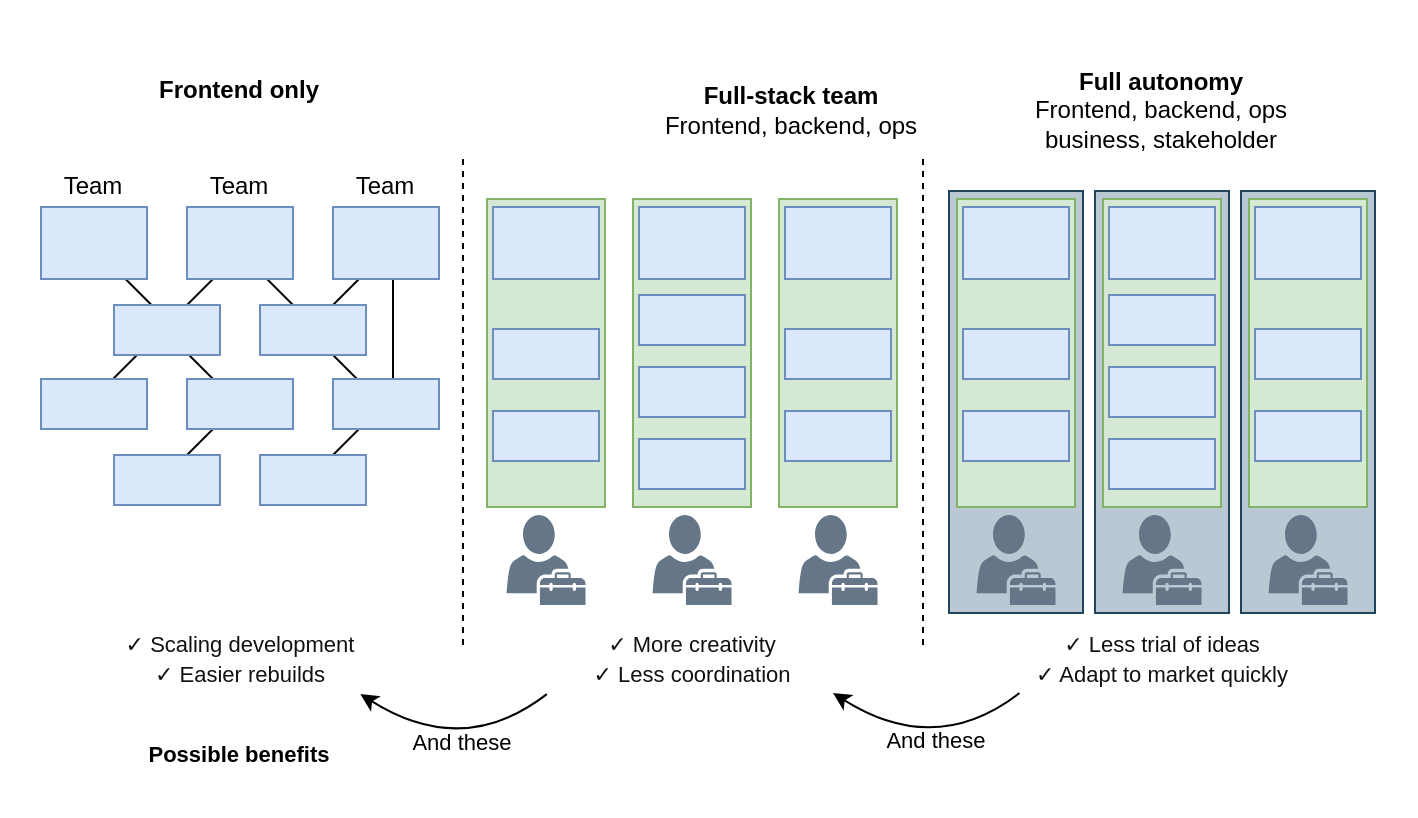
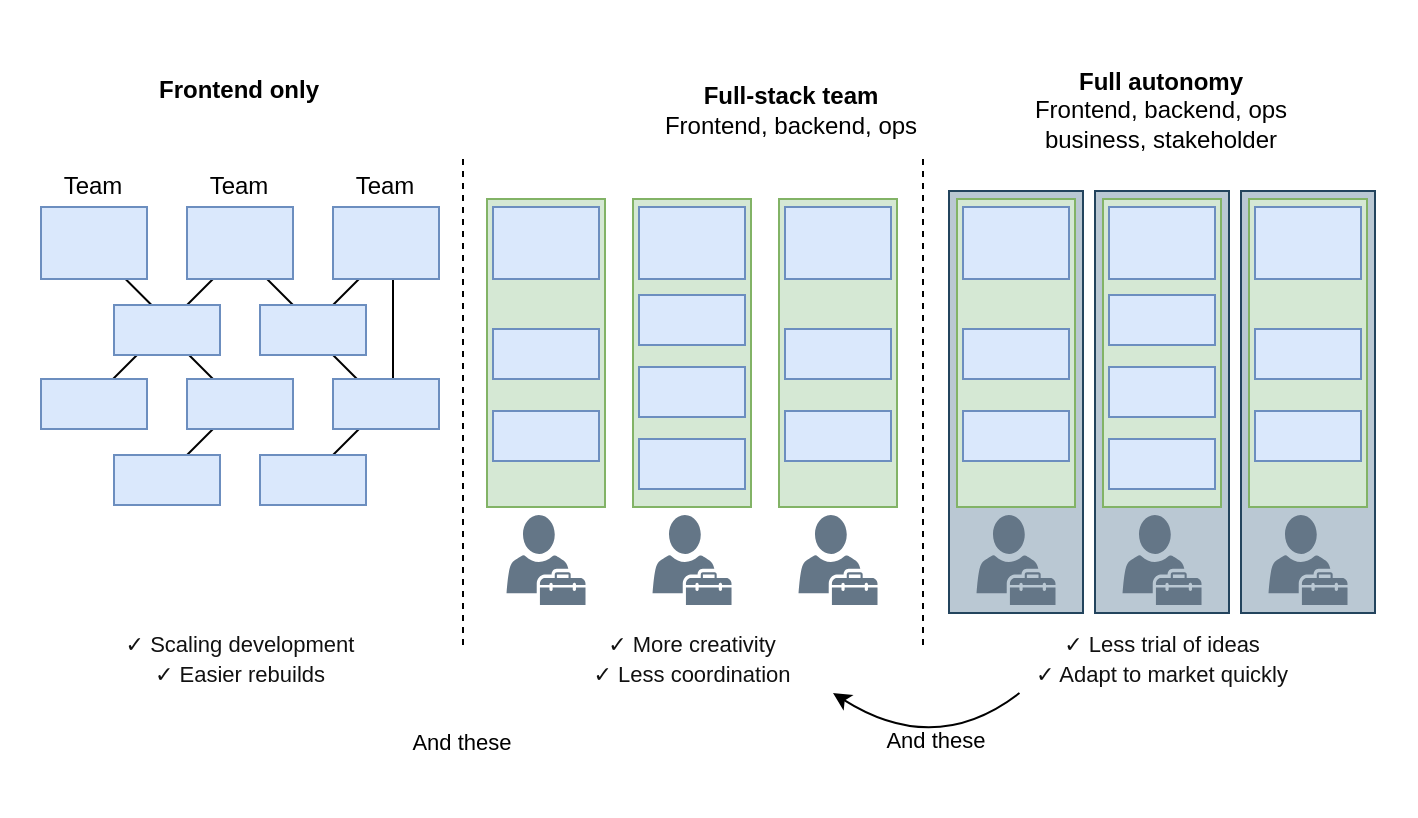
  <mxCell id="0" />
  <mxCell id="1" parent="0" />
  <mxCell id="2" value="" style="endArrow=none;html=1;rounded=0;" edge="1" parent="1"><mxGeometry width="50" height="50" relative="1" as="geometry"><mxPoint x="146" y="152" as="sourcePoint" /><mxPoint x="133" y="139" as="targetPoint" /></mxGeometry></mxCell>
  <mxCell id="3" value="" style="endArrow=none;html=1;rounded=0;" edge="1" parent="1"><mxGeometry width="50" height="50" relative="1" as="geometry"><mxPoint x="196" y="189" as="sourcePoint" /><mxPoint x="196" y="139" as="targetPoint" /></mxGeometry></mxCell>
  <mxCell id="4" value="" style="endArrow=none;html=1;rounded=0;" edge="1" parent="1"><mxGeometry width="50" height="50" relative="1" as="geometry"><mxPoint x="166" y="227" as="sourcePoint" /><mxPoint x="179" y="214" as="targetPoint" /></mxGeometry></mxCell>
  <mxCell id="5" value="" style="endArrow=none;html=1;rounded=0;" edge="1" parent="1"><mxGeometry width="50" height="50" relative="1" as="geometry"><mxPoint x="93" y="227" as="sourcePoint" /><mxPoint x="106" y="214" as="targetPoint" /></mxGeometry></mxCell>
  <mxCell id="6" value="" style="endArrow=none;html=1;rounded=0;" edge="1" parent="1"><mxGeometry width="50" height="50" relative="1" as="geometry"><mxPoint x="75.25" y="152" as="sourcePoint" /><mxPoint x="62.25" y="139" as="targetPoint" /></mxGeometry></mxCell>
  <mxCell id="7" value="" style="endArrow=none;html=1;rounded=0;" edge="1" parent="1"><mxGeometry width="50" height="50" relative="1" as="geometry"><mxPoint x="166" y="152" as="sourcePoint" /><mxPoint x="179" y="139" as="targetPoint" /></mxGeometry></mxCell>
  <mxCell id="8" value="" style="endArrow=none;html=1;rounded=0;" edge="1" parent="1"><mxGeometry width="50" height="50" relative="1" as="geometry"><mxPoint x="179" y="190" as="sourcePoint" /><mxPoint x="166" y="177" as="targetPoint" /></mxGeometry></mxCell>
  <mxCell id="9" value="" style="endArrow=none;html=1;rounded=0;" edge="1" parent="1"><mxGeometry width="50" height="50" relative="1" as="geometry"><mxPoint x="106" y="189" as="sourcePoint" /><mxPoint x="93" y="176" as="targetPoint" /></mxGeometry></mxCell>
  <mxCell id="10" value="" style="endArrow=none;html=1;rounded=0;" edge="1" parent="1"><mxGeometry width="50" height="50" relative="1" as="geometry"><mxPoint x="56" y="189" as="sourcePoint" /><mxPoint x="106" y="139" as="targetPoint" /></mxGeometry></mxCell>
  <mxCell id="11" value="" style="rounded=0;whiteSpace=wrap;html=1;fillColor=#DAE8FC;strokeColor=#6C8EBF;" vertex="1" parent="1"><mxGeometry x="93" y="103" width="53" height="36" as="geometry" /></mxCell>
  <mxCell id="12" value="" style="rounded=0;whiteSpace=wrap;html=1;fillColor=#BAC8D3;strokeColor=#23445D;" vertex="1" parent="1"><mxGeometry x="547" y="95" width="67" height="211" as="geometry" /></mxCell>
  <mxCell id="13" value="" style="rounded=0;whiteSpace=wrap;html=1;fillColor=#BAC8D3;strokeColor=#23445D;" vertex="1" parent="1"><mxGeometry x="620" y="95" width="67" height="211" as="geometry" /></mxCell>
  <mxCell id="14" value="" style="rounded=0;whiteSpace=wrap;html=1;fillColor=#BAC8D3;strokeColor=#23445D;" vertex="1" parent="1"><mxGeometry x="474" y="95" width="67" height="211" as="geometry" /></mxCell>
  <mxCell id="15" value="" style="rounded=0;whiteSpace=wrap;html=1;fillColor=#D5E8D4;strokeColor=#82B366;" vertex="1" parent="1"><mxGeometry x="624" y="99" width="59" height="154" as="geometry" /></mxCell>
  <mxCell id="16" value="" style="rounded=0;whiteSpace=wrap;html=1;fillColor=#D5E8D4;strokeColor=#82B366;" vertex="1" parent="1"><mxGeometry x="551" y="99" width="59" height="154" as="geometry" /></mxCell>
  <mxCell id="17" value="" style="rounded=0;whiteSpace=wrap;html=1;fillColor=#D5E8D4;strokeColor=#82B366;" vertex="1" parent="1"><mxGeometry x="478" y="99" width="59" height="154" as="geometry" /></mxCell>
  <mxCell id="18" value="" style="rounded=0;whiteSpace=wrap;html=1;fillColor=#DAE8FC;strokeColor=#23445d;" vertex="1" parent="1"><mxGeometry x="481" y="103" width="53" height="36" as="geometry" /></mxCell>
  <mxCell id="19" value="" style="rounded=0;whiteSpace=wrap;html=1;fillColor=#DAE8FC;strokeColor=#23445d;" vertex="1" parent="1"><mxGeometry x="554" y="103" width="53" height="36" as="geometry" /></mxCell>
  <mxCell id="20" value="" style="rounded=0;whiteSpace=wrap;html=1;fillColor=#DAE8FC;strokeColor=#23445d;" vertex="1" parent="1"><mxGeometry x="627" y="103" width="53" height="36" as="geometry" /></mxCell>
  <mxCell id="21" value="" style="rounded=0;whiteSpace=wrap;html=1;fillColor=#D5E8D4;strokeColor=#82B366;" vertex="1" parent="1"><mxGeometry x="389" y="99" width="59" height="154" as="geometry" /></mxCell>
  <mxCell id="22" value="" style="rounded=0;whiteSpace=wrap;html=1;fillColor=#D5E8D4;strokeColor=#82B366;" vertex="1" parent="1"><mxGeometry x="316" y="99" width="59" height="154" as="geometry" /></mxCell>
  <mxCell id="23" value="" style="rounded=0;whiteSpace=wrap;html=1;fillColor=#D5E8D4;strokeColor=#82B366;" vertex="1" parent="1"><mxGeometry x="243" y="99" width="59" height="154" as="geometry" /></mxCell>
  <mxCell id="24" value="" style="rounded=0;whiteSpace=wrap;html=1;fillColor=#DAE8FC;strokeColor=#6C8EBF;" vertex="1" parent="1"><mxGeometry x="246" y="103" width="53" height="36" as="geometry" /></mxCell>
  <mxCell id="25" value="" style="rounded=0;whiteSpace=wrap;html=1;fillColor=#DAE8FC;strokeColor=#6C8EBF;" vertex="1" parent="1"><mxGeometry x="319" y="103" width="53" height="36" as="geometry" /></mxCell>
  <mxCell id="26" value="" style="rounded=0;whiteSpace=wrap;html=1;fillColor=#DAE8FC;strokeColor=#6C8EBF;" vertex="1" parent="1"><mxGeometry x="392" y="103" width="53" height="36" as="geometry" /></mxCell>
  <mxCell id="27" value="" style="rounded=0;whiteSpace=wrap;html=1;fillColor=#DAE8FC;strokeColor=#6C8EBF;" vertex="1" parent="1"><mxGeometry x="20" y="103" width="53" height="36" as="geometry" /></mxCell>
  <mxCell id="28" value="" style="rounded=0;whiteSpace=wrap;html=1;fillColor=#DAE8FC;strokeColor=#6C8EBF;" vertex="1" parent="1"><mxGeometry x="166" y="103" width="53" height="36" as="geometry" /></mxCell>
  <mxCell id="29" value="" style="endArrow=none;dashed=1;html=1;rounded=0;" edge="1" parent="1"><mxGeometry width="50" height="50" relative="1" as="geometry"><mxPoint x="231" y="322" as="sourcePoint" /><mxPoint x="231" y="79" as="targetPoint" /></mxGeometry></mxCell>
  <mxCell id="30" value="" style="endArrow=none;dashed=1;html=1;rounded=0;" edge="1" parent="1"><mxGeometry width="50" height="50" relative="1" as="geometry"><mxPoint x="461" y="322" as="sourcePoint" /><mxPoint x="461" y="76" as="targetPoint" /></mxGeometry></mxCell>
  <mxCell id="31" value="Team" style="text;html=1;strokeColor=none;fillColor=none;align=center;verticalAlign=middle;whiteSpace=wrap;rounded=0;" vertex="1" parent="1"><mxGeometry x="24" y="82" width="45" height="21" as="geometry" /></mxCell>
  <mxCell id="32" value="Team" style="text;html=1;strokeColor=none;fillColor=none;align=center;verticalAlign=middle;whiteSpace=wrap;rounded=0;" vertex="1" parent="1"><mxGeometry x="97" y="82" width="45" height="21" as="geometry" /></mxCell>
  <mxCell id="33" value="Team" style="text;html=1;strokeColor=none;fillColor=none;align=center;verticalAlign=middle;whiteSpace=wrap;rounded=0;" vertex="1" parent="1"><mxGeometry x="170" y="82" width="45" height="21" as="geometry" /></mxCell>
  <mxCell id="34" value="" style="rounded=0;whiteSpace=wrap;html=1;fillColor=#DAE8FC;strokeColor=#6C8EBF;" vertex="1" parent="1"><mxGeometry x="20" y="189" width="53" height="25" as="geometry" /></mxCell>
  <mxCell id="35" value="" style="rounded=0;whiteSpace=wrap;html=1;fillColor=#DAE8FC;strokeColor=#6C8EBF;" vertex="1" parent="1"><mxGeometry x="93" y="189" width="53" height="25" as="geometry" /></mxCell>
  <mxCell id="36" value="" style="rounded=0;whiteSpace=wrap;html=1;fillColor=#DAE8FC;strokeColor=#6C8EBF;" vertex="1" parent="1"><mxGeometry x="166" y="189" width="53" height="25" as="geometry" /></mxCell>
  <mxCell id="37" value="" style="rounded=0;whiteSpace=wrap;html=1;fillColor=#DAE8FC;strokeColor=#6C8EBF;" vertex="1" parent="1"><mxGeometry x="246" y="164" width="53" height="25" as="geometry" /></mxCell>
  <mxCell id="38" value="" style="rounded=0;whiteSpace=wrap;html=1;fillColor=#DAE8FC;strokeColor=#6C8EBF;" vertex="1" parent="1"><mxGeometry x="129.5" y="152" width="53" height="25" as="geometry" /></mxCell>
  <mxCell id="39" value="" style="rounded=0;whiteSpace=wrap;html=1;fillColor=#DAE8FC;strokeColor=#6C8EBF;" vertex="1" parent="1"><mxGeometry x="56.5" y="227" width="53" height="25" as="geometry" /></mxCell>
  <mxCell id="40" value="" style="rounded=0;whiteSpace=wrap;html=1;fillColor=#DAE8FC;strokeColor=#6C8EBF;" vertex="1" parent="1"><mxGeometry x="129.5" y="227" width="53" height="25" as="geometry" /></mxCell>
  <mxCell id="41" value="" style="rounded=0;whiteSpace=wrap;html=1;fillColor=#DAE8FC;strokeColor=#6C8EBF;" vertex="1" parent="1"><mxGeometry x="56.5" y="152" width="53" height="25" as="geometry" /></mxCell>
  <mxCell id="42" value="" style="rounded=0;whiteSpace=wrap;html=1;fillColor=#DAE8FC;strokeColor=#6C8EBF;" vertex="1" parent="1"><mxGeometry x="246" y="205" width="53" height="25" as="geometry" /></mxCell>
  <mxCell id="43" value="" style="rounded=0;whiteSpace=wrap;html=1;fillColor=#DAE8FC;strokeColor=#6C8EBF;" vertex="1" parent="1"><mxGeometry x="319" y="147" width="53" height="25" as="geometry" /></mxCell>
  <mxCell id="44" value="" style="rounded=0;whiteSpace=wrap;html=1;fillColor=#DAE8FC;strokeColor=#6C8EBF;" vertex="1" parent="1"><mxGeometry x="319" y="183" width="53" height="25" as="geometry" /></mxCell>
  <mxCell id="45" value="" style="rounded=0;whiteSpace=wrap;html=1;fillColor=#DAE8FC;strokeColor=#6C8EBF;" vertex="1" parent="1"><mxGeometry x="319" y="219" width="53" height="25" as="geometry" /></mxCell>
  <mxCell id="46" value="" style="rounded=0;whiteSpace=wrap;html=1;fillColor=#DAE8FC;strokeColor=#23445d;" vertex="1" parent="1"><mxGeometry x="392" y="164" width="53" height="25" as="geometry" /></mxCell>
  <mxCell id="47" value="" style="rounded=0;whiteSpace=wrap;html=1;fillColor=#DAE8FC;strokeColor=#23445d;" vertex="1" parent="1"><mxGeometry x="392" y="205" width="53" height="25" as="geometry" /></mxCell>
  <mxCell id="48" value="" style="rounded=0;whiteSpace=wrap;html=1;fillColor=#DAE8FC;strokeColor=#23445d;" vertex="1" parent="1"><mxGeometry x="481" y="164" width="53" height="25" as="geometry" /></mxCell>
  <mxCell id="49" value="" style="rounded=0;whiteSpace=wrap;html=1;fillColor=#DAE8FC;strokeColor=#23445d;" vertex="1" parent="1"><mxGeometry x="481" y="205" width="53" height="25" as="geometry" /></mxCell>
  <mxCell id="50" value="" style="rounded=0;whiteSpace=wrap;html=1;fillColor=#DAE8FC;strokeColor=#23445d;" vertex="1" parent="1"><mxGeometry x="554" y="147" width="53" height="25" as="geometry" /></mxCell>
  <mxCell id="51" value="" style="rounded=0;whiteSpace=wrap;html=1;fillColor=#DAE8FC;strokeColor=#23445d;" vertex="1" parent="1"><mxGeometry x="554" y="183" width="53" height="25" as="geometry" /></mxCell>
  <mxCell id="52" value="" style="rounded=0;whiteSpace=wrap;html=1;fillColor=#DAE8FC;strokeColor=#23445d;" vertex="1" parent="1"><mxGeometry x="554" y="219" width="53" height="25" as="geometry" /></mxCell>
  <mxCell id="53" value="" style="rounded=0;whiteSpace=wrap;html=1;fillColor=#DAE8FC;strokeColor=#23445d;" vertex="1" parent="1"><mxGeometry x="627" y="164" width="53" height="25" as="geometry" /></mxCell>
  <mxCell id="54" value="" style="rounded=0;whiteSpace=wrap;html=1;fillColor=#DAE8FC;strokeColor=#23445d;" vertex="1" parent="1"><mxGeometry x="627" y="205" width="53" height="25" as="geometry" /></mxCell>
  <mxCell id="55" value="&lt;b&gt;Frontend only&lt;/b&gt;" style="text;html=1;strokeColor=none;fillColor=none;align=center;verticalAlign=middle;whiteSpace=wrap;rounded=0;" vertex="1" parent="1"><mxGeometry x="62.25" y="20" width="114.5" height="50" as="geometry" /></mxCell>
  <mxCell id="56" value="&lt;b&gt;Full-stack team&lt;/b&gt;&lt;br&gt;Frontend, backend, ops" style="text;html=1;strokeColor=none;fillColor=none;align=center;verticalAlign=middle;whiteSpace=wrap;rounded=0;" vertex="1" parent="1"><mxGeometry x="318.13" y="30" width="154.75" height="50" as="geometry" /></mxCell>
  <mxCell id="57" value="&lt;b&gt;Full autonomy&lt;/b&gt;&lt;br&gt;Frontend, backend, ops&lt;br&gt;business, stakeholder" style="text;html=1;strokeColor=none;fillColor=none;align=center;verticalAlign=middle;whiteSpace=wrap;rounded=0;" vertex="1" parent="1"><mxGeometry x="503.12" width="154.75" height="50" as="geometry" y="30" /></mxCell>
  <mxCell id="58" value="&lt;font color=&quot;#111111&quot; size=&quot;1&quot;&gt;&lt;span style=&quot;background-color: rgb(255 , 255 , 255) ; font-size: 11px&quot;&gt;✓ Scaling development&lt;br&gt;&lt;/span&gt;&lt;/font&gt;&lt;span style=&quot;color: rgb(17 , 17 , 17) ; font-size: 11px ; background-color: rgb(255 , 255 , 255)&quot;&gt;✓ Easier rebuilds&lt;/span&gt;&lt;font color=&quot;#111111&quot; size=&quot;1&quot;&gt;&lt;span style=&quot;background-color: rgb(255 , 255 , 255) ; font-size: 11px&quot;&gt;&lt;br&gt;&lt;/span&gt;&lt;/font&gt;" style="text;html=1;strokeColor=none;fillColor=none;align=center;verticalAlign=middle;whiteSpace=wrap;rounded=0;" vertex="1" parent="1"><mxGeometry x="34.5" y="314" width="170" height="30" as="geometry" /></mxCell>
  <mxCell id="59" value="&lt;font color=&quot;#111111&quot; size=&quot;1&quot;&gt;&lt;span style=&quot;background-color: rgb(255 , 255 , 255) ; font-size: 11px&quot;&gt;✓ More creativity&lt;br&gt;&lt;/span&gt;&lt;/font&gt;&lt;span style=&quot;color: rgb(17 , 17 , 17) ; font-size: 11px ; background-color: rgb(255 , 255 , 255)&quot;&gt;✓ Less coordination&lt;/span&gt;&lt;font color=&quot;#111111&quot; size=&quot;1&quot;&gt;&lt;span style=&quot;background-color: rgb(255 , 255 , 255) ; font-size: 11px&quot;&gt;&lt;br&gt;&lt;/span&gt;&lt;/font&gt;" style="text;html=1;strokeColor=none;fillColor=none;align=center;verticalAlign=middle;whiteSpace=wrap;rounded=0;" vertex="1" parent="1"><mxGeometry x="260.51" y="314" width="170" height="30" as="geometry" /></mxCell>
  <mxCell id="60" value="&lt;font color=&quot;#111111&quot; size=&quot;1&quot;&gt;&lt;span style=&quot;background-color: rgb(255 , 255 , 255) ; font-size: 11px&quot;&gt;✓ Less trial of ideas&lt;br&gt;&lt;/span&gt;&lt;/font&gt;&lt;span style=&quot;color: rgb(17 , 17 , 17) ; font-size: 11px ; background-color: rgb(255 , 255 , 255)&quot;&gt;✓ Adapt to market quickly&lt;/span&gt;&lt;font color=&quot;#111111&quot; size=&quot;1&quot;&gt;&lt;span style=&quot;background-color: rgb(255 , 255 , 255) ; font-size: 11px&quot;&gt;&lt;br&gt;&lt;/span&gt;&lt;/font&gt;" style="text;html=1;strokeColor=none;fillColor=none;align=center;verticalAlign=middle;whiteSpace=wrap;rounded=0;" vertex="1" parent="1"><mxGeometry x="495.5" y="314" width="170" height="30" as="geometry" /></mxCell>
  <mxCell id="61" value="" style="sketch=0;pointerEvents=1;shadow=0;dashed=0;html=1;strokeColor=none;fillColor=#647687;labelPosition=center;verticalLabelPosition=bottom;verticalAlign=top;outlineConnect=0;align=center;shape=mxgraph.office.users.tenant_admin;fontFamily=Helvetica;fontSize=11;" vertex="1" parent="1"><mxGeometry x="325.77" y="257" width="39.49" height="45" as="geometry" /></mxCell>
  <mxCell id="62" value="" style="sketch=0;pointerEvents=1;shadow=0;dashed=0;html=1;strokeColor=none;fillColor=#647687;labelPosition=center;verticalLabelPosition=bottom;verticalAlign=top;outlineConnect=0;align=center;shape=mxgraph.office.users.tenant_admin;fontFamily=Helvetica;fontSize=11;" vertex="1" parent="1"><mxGeometry x="398.76" y="257" width="39.49" height="45" as="geometry" /></mxCell>
  <mxCell id="63" value="" style="sketch=0;pointerEvents=1;shadow=0;dashed=0;html=1;strokeColor=none;fillColor=#647687;labelPosition=center;verticalLabelPosition=bottom;verticalAlign=top;outlineConnect=0;align=center;shape=mxgraph.office.users.tenant_admin;fontFamily=Helvetica;fontSize=11;" vertex="1" parent="1"><mxGeometry x="252.76" y="257" width="39.49" height="45" as="geometry" /></mxCell>
  <mxCell id="64" value="" style="sketch=0;pointerEvents=1;shadow=0;dashed=0;html=1;strokeColor=none;fillColor=#647687;labelPosition=center;verticalLabelPosition=bottom;verticalAlign=top;outlineConnect=0;align=center;shape=mxgraph.office.users.tenant_admin;fontFamily=Helvetica;fontSize=11;" vertex="1" parent="1"><mxGeometry x="560.77" y="257" width="39.49" height="45" as="geometry" /></mxCell>
  <mxCell id="65" value="" style="sketch=0;pointerEvents=1;shadow=0;dashed=0;html=1;strokeColor=none;fillColor=#647687;labelPosition=center;verticalLabelPosition=bottom;verticalAlign=top;outlineConnect=0;align=center;shape=mxgraph.office.users.tenant_admin;fontFamily=Helvetica;fontSize=11;" vertex="1" parent="1"><mxGeometry x="633.76" y="257" width="39.49" height="45" as="geometry" /></mxCell>
  <mxCell id="66" value="" style="sketch=0;pointerEvents=1;shadow=0;dashed=0;html=1;strokeColor=none;fillColor=#647687;labelPosition=center;verticalLabelPosition=bottom;verticalAlign=top;outlineConnect=0;align=center;shape=mxgraph.office.users.tenant_admin;fontFamily=Helvetica;fontSize=11;" vertex="1" parent="1"><mxGeometry x="487.76" y="257" width="39.49" height="45" as="geometry" /></mxCell>
- <mxCell id="67" value="&lt;b&gt;Possible benefits&lt;/b&gt;" style="text;html=1;strokeColor=none;fillColor=none;align=center;verticalAlign=middle;whiteSpace=wrap;rounded=0;fontFamily=Helvetica;fontSize=11;" vertex="1" parent="1"><mxGeometry x="71" y="367" width="97" height="20" as="geometry" /></mxCell>
  <mxCell id="68" value="" style="rounded=0;whiteSpace=wrap;html=1;fillColor=#DAE8FC;strokeColor=#6C8EBF;" vertex="1" parent="1"><mxGeometry x="627" y="164" width="53" height="25" as="geometry" /></mxCell>
  <mxCell id="69" value="" style="rounded=0;whiteSpace=wrap;html=1;fillColor=#DAE8FC;strokeColor=#6C8EBF;" vertex="1" parent="1"><mxGeometry x="627" y="103" width="53" height="36" as="geometry" /></mxCell>
  <mxCell id="70" value="" style="rounded=0;whiteSpace=wrap;html=1;fillColor=#DAE8FC;strokeColor=#6C8EBF;" vertex="1" parent="1"><mxGeometry x="554" y="103" width="53" height="36" as="geometry" /></mxCell>
  <mxCell id="71" value="" style="rounded=0;whiteSpace=wrap;html=1;fillColor=#DAE8FC;strokeColor=#6C8EBF;" vertex="1" parent="1"><mxGeometry x="554" y="147" width="53" height="25" as="geometry" /></mxCell>
  <mxCell id="72" value="" style="rounded=0;whiteSpace=wrap;html=1;fillColor=#DAE8FC;strokeColor=#6C8EBF;" vertex="1" parent="1"><mxGeometry x="554" y="183" width="53" height="25" as="geometry" /></mxCell>
  <mxCell id="73" value="" style="rounded=0;whiteSpace=wrap;html=1;fillColor=#DAE8FC;strokeColor=#6C8EBF;" vertex="1" parent="1"><mxGeometry x="554" y="219" width="53" height="25" as="geometry" /></mxCell>
  <mxCell id="74" value="" style="rounded=0;whiteSpace=wrap;html=1;fillColor=#DAE8FC;strokeColor=#6C8EBF;" vertex="1" parent="1"><mxGeometry x="627" y="205" width="53" height="25" as="geometry" /></mxCell>
  <mxCell id="75" value="" style="rounded=0;whiteSpace=wrap;html=1;fillColor=#DAE8FC;strokeColor=#6C8EBF;" vertex="1" parent="1"><mxGeometry x="481" y="164" width="53" height="25" as="geometry" /></mxCell>
  <mxCell id="76" value="" style="rounded=0;whiteSpace=wrap;html=1;fillColor=#DAE8FC;strokeColor=#6C8EBF;" vertex="1" parent="1"><mxGeometry x="481" y="103" width="53" height="36" as="geometry" /></mxCell>
  <mxCell id="77" value="" style="rounded=0;whiteSpace=wrap;html=1;fillColor=#DAE8FC;strokeColor=#6C8EBF;" vertex="1" parent="1"><mxGeometry x="481" y="205" width="53" height="25" as="geometry" /></mxCell>
  <mxCell id="78" value="" style="rounded=0;whiteSpace=wrap;html=1;fillColor=#DAE8FC;strokeColor=#6C8EBF;" vertex="1" parent="1"><mxGeometry x="392" y="205" width="53" height="25" as="geometry" /></mxCell>
  <mxCell id="79" value="" style="rounded=0;whiteSpace=wrap;html=1;fillColor=#DAE8FC;strokeColor=#6C8EBF;" vertex="1" parent="1"><mxGeometry x="392" y="164" width="53" height="25" as="geometry" /></mxCell>
- <mxCell id="80" value="" style="curved=1;endArrow=classic;html=1;rounded=0;fontFamily=Helvetica;fontSize=11;exitX=0.073;exitY=1.086;exitDx=0;exitDy=0;exitPerimeter=0;entryX=0.854;entryY=1.086;entryDx=0;entryDy=0;entryPerimeter=0;" edge="1" parent="1" source="59" target="58"><mxGeometry width="50" height="50" relative="1" as="geometry"><mxPoint x="379" y="274" as="sourcePoint" /><mxPoint x="429" y="224" as="targetPoint" /><Array as="points"><mxPoint x="231" y="379" /></Array></mxGeometry></mxCell>
  <mxCell id="81" value="" style="curved=1;endArrow=classic;html=1;rounded=0;fontFamily=Helvetica;fontSize=11;exitX=0.073;exitY=1.086;exitDx=0;exitDy=0;exitPerimeter=0;entryX=0.854;entryY=1.086;entryDx=0;entryDy=0;entryPerimeter=0;" edge="1" parent="1"><mxGeometry width="50" height="50" relative="1" as="geometry"><mxPoint x="509.24" y="346" as="sourcePoint" /><mxPoint x="416" y="346" as="targetPoint" /><Array as="points"><mxPoint x="467.32" y="378.42" /></Array></mxGeometry></mxCell>
  <mxCell id="82" value="And these" style="text;html=1;strokeColor=none;fillColor=none;align=center;verticalAlign=middle;whiteSpace=wrap;rounded=0;fontFamily=Helvetica;fontSize=11;" vertex="1" parent="1"><mxGeometry x="200.51" y="361" width="60" height="19" as="geometry" /></mxCell>
  <mxCell id="83" value="And these" style="text;html=1;strokeColor=none;fillColor=none;align=center;verticalAlign=middle;whiteSpace=wrap;rounded=0;fontFamily=Helvetica;fontSize=11;" vertex="1" parent="1"><mxGeometry x="438.25" y="360" width="60" height="19" as="geometry" /></mxCell>
